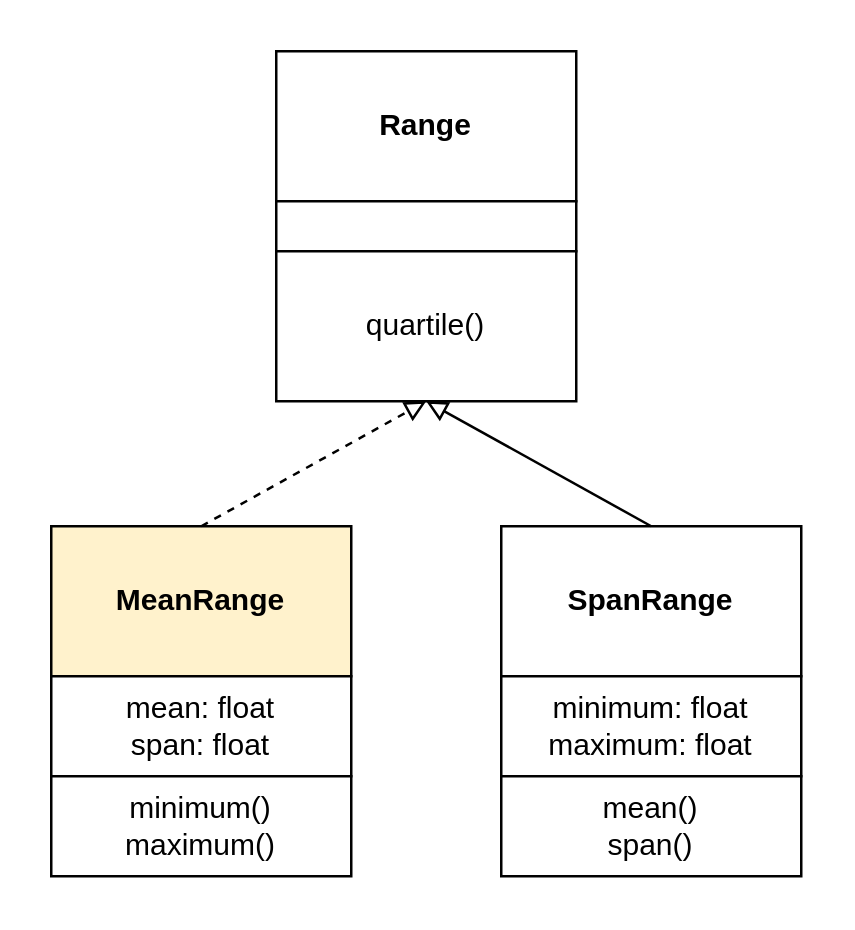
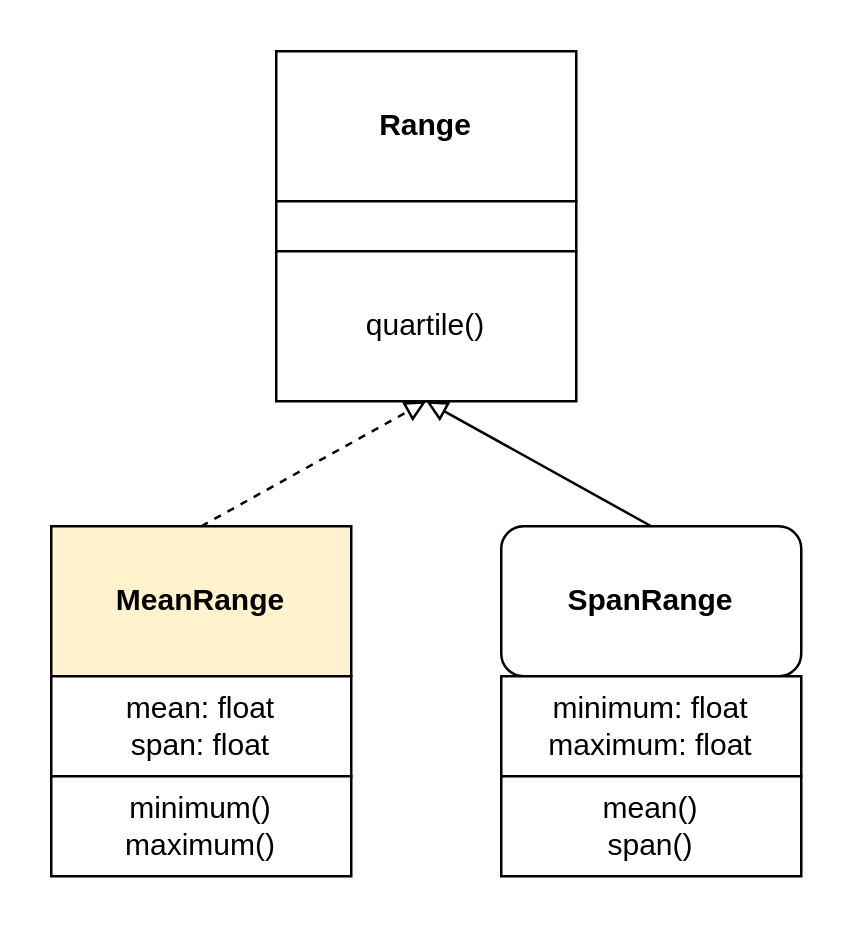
  <mxCell id="0" />
  <mxCell id="1" parent="0" />
  <mxCell id="2" value="" style="group" vertex="1" connectable="0" parent="1"><mxGeometry x="110" y="20" width="120" height="140" as="geometry" /></mxCell>
  <mxCell id="3" value="&lt;b&gt;Range&lt;/b&gt;" style="rounded=0;whiteSpace=wrap;html=1;" vertex="1" parent="2"><mxGeometry width="120" height="60" as="geometry" /></mxCell>
  <mxCell id="4" value="" style="rounded=0;whiteSpace=wrap;html=1;" vertex="1" parent="2"><mxGeometry y="60" width="120" height="20" as="geometry" /></mxCell>
  <mxCell id="5" value="quartile()" style="rounded=0;whiteSpace=wrap;html=1;" vertex="1" parent="2"><mxGeometry y="80" width="120" height="60" as="geometry" /></mxCell>
  <mxCell id="6" value="" style="group" vertex="1" connectable="0" parent="1"><mxGeometry x="20" y="210" width="120" height="140" as="geometry" /></mxCell>
  <mxCell id="7" value="&lt;b&gt;MeanRange&lt;/b&gt;" style="rounded=0;whiteSpace=wrap;html=1;fillColor=#fff2cc;" vertex="1" parent="6"><mxGeometry width="120" height="60" as="geometry" /></mxCell>
  <mxCell id="8" value="mean: float&lt;br&gt;span: float" style="rounded=0;whiteSpace=wrap;html=1;" vertex="1" parent="6"><mxGeometry y="60" width="120" height="40" as="geometry" /></mxCell>
  <mxCell id="9" value="minimum()&lt;br&gt;maximum()" style="rounded=0;whiteSpace=wrap;html=1;" vertex="1" parent="6"><mxGeometry y="100" width="120" height="40" as="geometry" /></mxCell>
  <mxCell id="10" value="" style="group" vertex="1" connectable="0" parent="1"><mxGeometry x="200" y="210" width="120" height="140" as="geometry" /></mxCell>
- <mxCell id="11" value="&lt;b&gt;SpanRange&lt;/b&gt;" style="rounded=0;whiteSpace=wrap;html=1;" vertex="1" parent="10"><mxGeometry width="120" height="60" as="geometry" /></mxCell>
+ <mxCell id="11" value="&lt;b&gt;SpanRange&lt;/b&gt;" style="whiteSpace=wrap;html=1;rounded=1;" vertex="1" parent="10"><mxGeometry width="120" height="60" as="geometry" /></mxCell>
  <mxCell id="12" value="minimum: float&lt;br&gt;maximum: float" style="rounded=0;whiteSpace=wrap;html=1;" vertex="1" parent="10"><mxGeometry y="60" width="120" height="40" as="geometry" /></mxCell>
  <mxCell id="13" value="mean()&lt;br&gt;span()" style="rounded=0;whiteSpace=wrap;html=1;" vertex="1" parent="10"><mxGeometry y="100" width="120" height="40" as="geometry" /></mxCell>
  <mxCell id="14" value="" style="endArrow=block;html=1;endFill=0;entryX=0.5;entryY=1;entryDx=0;entryDy=0;exitX=0.5;exitY=0;exitDx=0;exitDy=0;dashed=1;" edge="1" parent="1" source="7" target="5"><mxGeometry width="50" height="50" relative="1" as="geometry"><mxPoint x="280" y="400" as="sourcePoint" /><mxPoint x="330" y="350" as="targetPoint" /></mxGeometry></mxCell>
  <mxCell id="15" value="" style="endArrow=block;html=1;endFill=0;exitX=0.5;exitY=0;exitDx=0;exitDy=0;" edge="1" parent="1" source="11"><mxGeometry width="50" height="50" relative="1" as="geometry"><mxPoint x="90" y="220" as="sourcePoint" /><mxPoint x="170" y="160" as="targetPoint" /></mxGeometry></mxCell>
